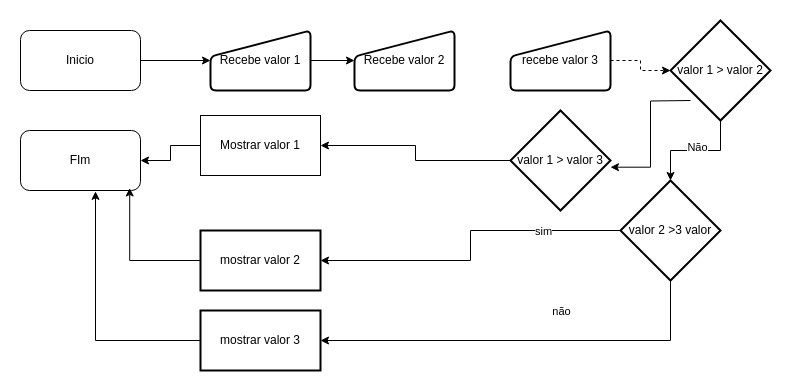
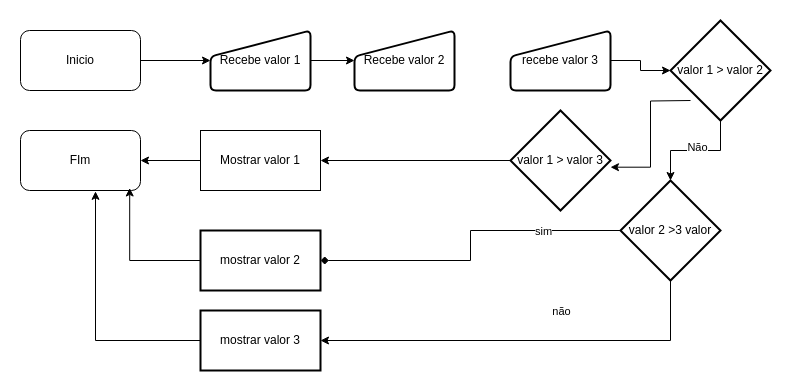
  <mxCell id="0" />
  <mxCell id="1" parent="0" />
  <mxCell id="2" value="" style="edgeStyle=orthogonalEdgeStyle;rounded=0;orthogonalLoop=1;jettySize=auto;html=1;" parent="1" source="3" target="5" edge="1"><mxGeometry relative="1" as="geometry" /></mxCell>
  <mxCell id="3" value="Inicio" style="rounded=1;whiteSpace=wrap;html=1;" parent="1" vertex="1"><mxGeometry x="20" y="30" width="120" height="60" as="geometry" /></mxCell>
  <mxCell id="4" value="" style="edgeStyle=orthogonalEdgeStyle;rounded=0;orthogonalLoop=1;jettySize=auto;html=1;" parent="1" source="5" target="6" edge="1"><mxGeometry relative="1" as="geometry" /></mxCell>
  <mxCell id="5" value="Recebe valor 1" style="html=1;strokeWidth=2;shape=manualInput;whiteSpace=wrap;rounded=1;size=26;arcSize=11;" parent="1" vertex="1"><mxGeometry x="210" y="30" width="100" height="60" as="geometry" /></mxCell>
  <mxCell id="6" value="Recebe valor 2" style="html=1;strokeWidth=2;shape=manualInput;whiteSpace=wrap;rounded=1;size=26;arcSize=11;" parent="1" vertex="1"><mxGeometry x="354" y="30" width="100" height="60" as="geometry" /></mxCell>
- <mxCell id="7" value="" style="edgeStyle=orthogonalEdgeStyle;rounded=0;orthogonalLoop=1;jettySize=auto;html=1;dashed=1;" parent="1" source="8" target="12" edge="1"><mxGeometry relative="1" as="geometry" /></mxCell>
+ <mxCell id="7" value="" style="edgeStyle=orthogonalEdgeStyle;rounded=0;orthogonalLoop=1;jettySize=auto;html=1;" parent="1" source="8" target="12" edge="1"><mxGeometry relative="1" as="geometry" /></mxCell>
  <mxCell id="8" value="recebe valor 3" style="html=1;strokeWidth=2;shape=manualInput;whiteSpace=wrap;rounded=1;size=26;arcSize=11;" parent="1" vertex="1"><mxGeometry x="510" y="30" width="100" height="60" as="geometry" /></mxCell>
  <mxCell id="9" style="edgeStyle=orthogonalEdgeStyle;rounded=0;orthogonalLoop=1;jettySize=auto;html=1;" parent="1" source="12" target="19" edge="1"><mxGeometry relative="1" as="geometry" /></mxCell>
  <mxCell id="10" value="Não" style="edgeLabel;html=1;align=center;verticalAlign=middle;resizable=0;points=[];" parent="9" vertex="1" connectable="0"><mxGeometry x="-0.015" y="-4" relative="1" as="geometry"><mxPoint as="offset" /></mxGeometry></mxCell>
  <mxCell id="11" style="edgeStyle=orthogonalEdgeStyle;rounded=0;orthogonalLoop=1;jettySize=auto;html=1;entryX=1;entryY=0.567;entryDx=0;entryDy=0;entryPerimeter=0;" parent="1" target="14" edge="1"><mxGeometry relative="1" as="geometry"><mxPoint x="690" y="100" as="sourcePoint" /><mxPoint x="630" y="190" as="targetPoint" /></mxGeometry></mxCell>
  <mxCell id="12" value="valor 1 &amp;gt; valor 2" style="strokeWidth=2;html=1;shape=mxgraph.flowchart.decision;whiteSpace=wrap;" parent="1" vertex="1"><mxGeometry x="670" y="20" width="100" height="100" as="geometry" /></mxCell>
  <mxCell id="13" style="edgeStyle=orthogonalEdgeStyle;rounded=0;orthogonalLoop=1;jettySize=auto;html=1;entryX=1;entryY=0.5;entryDx=0;entryDy=0;" parent="1" source="14" target="21" edge="1"><mxGeometry relative="1" as="geometry" /></mxCell>
  <mxCell id="14" value="valor 1 &amp;gt; valor 3" style="strokeWidth=2;html=1;shape=mxgraph.flowchart.decision;whiteSpace=wrap;" parent="1" vertex="1"><mxGeometry x="510" y="110" width="100" height="100" as="geometry" /></mxCell>
- <mxCell id="15" value="" style="edgeStyle=orthogonalEdgeStyle;rounded=0;orthogonalLoop=1;jettySize=auto;html=1;" parent="1" source="19" target="24" edge="1"><mxGeometry relative="1" as="geometry" /></mxCell>
+ <mxCell id="15" value="" style="edgeStyle=orthogonalEdgeStyle;rounded=0;orthogonalLoop=1;jettySize=auto;html=1;endArrow=diamond;" parent="1" source="19" target="24" edge="1"><mxGeometry relative="1" as="geometry" /></mxCell>
  <mxCell id="16" value="sim" style="edgeLabel;html=1;align=center;verticalAlign=middle;resizable=0;points=[];" parent="15" vertex="1" connectable="0"><mxGeometry x="-0.525" relative="1" as="geometry"><mxPoint as="offset" /></mxGeometry></mxCell>
  <mxCell id="17" style="edgeStyle=orthogonalEdgeStyle;rounded=0;orthogonalLoop=1;jettySize=auto;html=1;entryX=1;entryY=0.5;entryDx=0;entryDy=0;exitX=0.5;exitY=1;exitDx=0;exitDy=0;exitPerimeter=0;" parent="1" source="19" target="22" edge="1"><mxGeometry relative="1" as="geometry"><mxPoint x="690" y="290" as="sourcePoint" /><mxPoint x="354" y="370" as="targetPoint" /></mxGeometry></mxCell>
  <mxCell id="18" value="não" style="edgeLabel;html=1;align=center;verticalAlign=middle;resizable=0;points=[];" parent="17" vertex="1" connectable="0"><mxGeometry x="-0.264" y="2" relative="1" as="geometry"><mxPoint x="-19" y="-32" as="offset" /></mxGeometry></mxCell>
  <mxCell id="19" value="valor 2 &amp;gt;3 valor" style="strokeWidth=2;html=1;shape=mxgraph.flowchart.decision;whiteSpace=wrap;" parent="1" vertex="1"><mxGeometry x="620" y="180" width="100" height="100" as="geometry" /></mxCell>
  <mxCell id="20" style="edgeStyle=orthogonalEdgeStyle;rounded=0;orthogonalLoop=1;jettySize=auto;html=1;entryX=1;entryY=0.5;entryDx=0;entryDy=0;" parent="1" source="21" target="23" edge="1"><mxGeometry relative="1" as="geometry" /></mxCell>
- <mxCell id="21" value="Mostrar valor 1" style="rounded=0;whiteSpace=wrap;html=1;" parent="1" vertex="1"><mxGeometry x="200" y="115" width="120" height="60" as="geometry" /></mxCell>
+ <mxCell id="21" value="Mostrar valor 1" style="rounded=0;whiteSpace=wrap;html=1;" parent="1" vertex="1"><mxGeometry x="200" y="130" width="120" height="60" as="geometry" /></mxCell>
  <mxCell id="22" value="mostrar valor 3" style="whiteSpace=wrap;html=1;strokeWidth=2;" parent="1" vertex="1"><mxGeometry x="200" y="310" width="120" height="60" as="geometry" /></mxCell>
  <mxCell id="23" value="FIm" style="rounded=1;whiteSpace=wrap;html=1;" parent="1" vertex="1"><mxGeometry x="20" y="130" width="120" height="60" as="geometry" /></mxCell>
  <mxCell id="24" value="mostrar valor 2" style="whiteSpace=wrap;html=1;strokeWidth=2;" parent="1" vertex="1"><mxGeometry x="200" y="230" width="120" height="60" as="geometry" /></mxCell>
  <mxCell id="25" style="edgeStyle=orthogonalEdgeStyle;rounded=0;orthogonalLoop=1;jettySize=auto;html=1;entryX=0.91;entryY=0.958;entryDx=0;entryDy=0;entryPerimeter=0;" parent="1" source="24" target="23" edge="1"><mxGeometry relative="1" as="geometry" /></mxCell>
  <mxCell id="26" style="edgeStyle=orthogonalEdgeStyle;rounded=0;orthogonalLoop=1;jettySize=auto;html=1;entryX=0.625;entryY=1.014;entryDx=0;entryDy=0;entryPerimeter=0;" parent="1" source="22" target="23" edge="1"><mxGeometry relative="1" as="geometry" /></mxCell>
